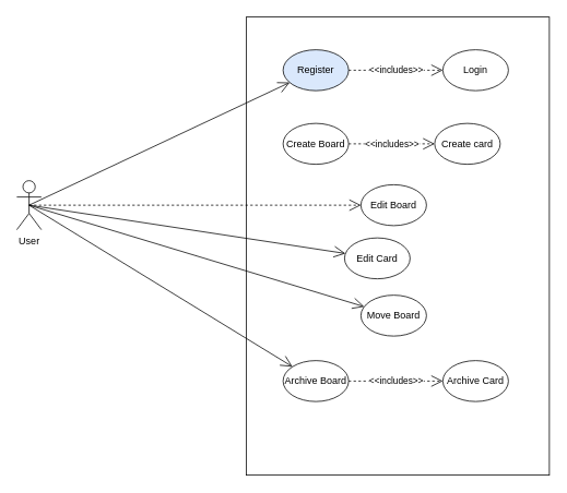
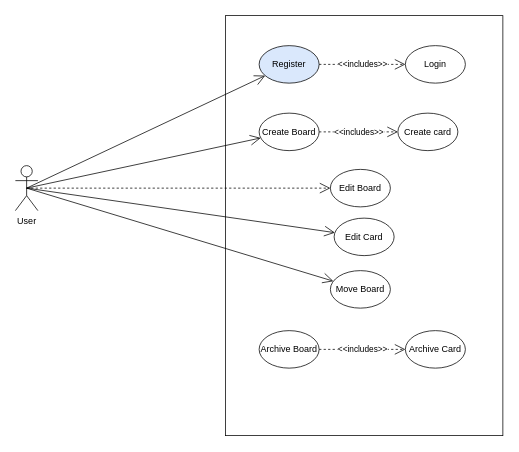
  <mxCell id="0" />
  <mxCell id="1" parent="0" />
  <mxCell id="2" value="" style="whiteSpace=wrap;html=1;" vertex="1" parent="1"><mxGeometry x="300" y="20" width="370" height="560" as="geometry" /></mxCell>
  <mxCell id="3" value="User&lt;div&gt;&lt;br&gt;&lt;/div&gt;" style="shape=umlActor;verticalLabelPosition=bottom;verticalAlign=top;html=1;outlineConnect=0;" vertex="1" parent="1"><mxGeometry x="20" y="220" width="30" height="60" as="geometry" /></mxCell>
  <mxCell id="4" value="Register" style="ellipse;whiteSpace=wrap;html=1;fillColor=#dae8fc;" vertex="1" parent="1"><mxGeometry x="345" y="60" width="80" height="50" as="geometry" /></mxCell>
  <mxCell id="5" value="Login" style="ellipse;whiteSpace=wrap;html=1;" vertex="1" parent="1"><mxGeometry x="540" y="60" width="80" height="50" as="geometry" /></mxCell>
  <mxCell id="6" value="&amp;lt;&amp;lt;includes&amp;gt;&amp;gt;" style="endArrow=open;endSize=12;dashed=1;html=1;rounded=0;" edge="1" parent="1" source="4" target="5"><mxGeometry width="160" relative="1" as="geometry"><mxPoint x="590" y="370" as="sourcePoint" /><mxPoint x="430" y="370" as="targetPoint" /></mxGeometry></mxCell>
  <mxCell id="7" value="" style="endArrow=open;endFill=1;endSize=12;html=1;rounded=0;exitX=0.5;exitY=0.5;exitDx=0;exitDy=0;exitPerimeter=0;" edge="1" parent="1" source="3" target="4"><mxGeometry width="160" relative="1" as="geometry"><mxPoint x="60" y="380" as="sourcePoint" /><mxPoint x="220" y="380" as="targetPoint" /></mxGeometry></mxCell>
  <mxCell id="8" value="Create Board" style="ellipse;whiteSpace=wrap;html=1;" vertex="1" parent="1"><mxGeometry x="345" y="150" width="80" height="50" as="geometry" /></mxCell>
  <mxCell id="9" value="&amp;lt;&amp;lt;includes&amp;gt;&amp;gt;" style="endArrow=open;endSize=12;dashed=1;html=1;rounded=0;" edge="1" parent="1" source="8" target="10"><mxGeometry width="160" relative="1" as="geometry"><mxPoint x="500" y="249.5" as="sourcePoint" /><mxPoint x="615" y="249.5" as="targetPoint" /></mxGeometry></mxCell>
  <mxCell id="10" value="Create card" style="ellipse;whiteSpace=wrap;html=1;" vertex="1" parent="1"><mxGeometry x="530" y="150" width="80" height="50" as="geometry" /></mxCell>
  <mxCell id="11" value="Edit Board" style="ellipse;whiteSpace=wrap;html=1;" vertex="1" parent="1"><mxGeometry x="440" y="225" width="80" height="50" as="geometry" /></mxCell>
- <mxCell id="12" value="Edit Card" style="ellipse;whiteSpace=wrap;html=1;" vertex="1" parent="1"><mxGeometry x="420" y="290" width="80" height="50" as="geometry" /></mxCell>
+ <mxCell id="12" value="Edit Card" style="ellipse;whiteSpace=wrap;html=1;" vertex="1" parent="1"><mxGeometry x="445" y="290" width="80" height="50" as="geometry" /></mxCell>
  <mxCell id="13" value="Move Board" style="ellipse;whiteSpace=wrap;html=1;" vertex="1" parent="1"><mxGeometry x="440" y="360" width="80" height="50" as="geometry" /></mxCell>
  <mxCell id="14" value="Archive Board" style="ellipse;whiteSpace=wrap;html=1;" vertex="1" parent="1"><mxGeometry x="345" y="440" width="80" height="50" as="geometry" /></mxCell>
  <mxCell id="15" value="Archive Card" style="ellipse;whiteSpace=wrap;html=1;" vertex="1" parent="1"><mxGeometry x="540" y="440" width="80" height="50" as="geometry" /></mxCell>
  <mxCell id="16" value="&amp;lt;&amp;lt;includes&amp;gt;&amp;gt;" style="endArrow=open;endSize=12;dashed=1;html=1;rounded=0;" edge="1" source="14" target="15" parent="1"><mxGeometry width="160" relative="1" as="geometry"><mxPoint x="495" y="479.5" as="sourcePoint" /><mxPoint x="610" y="479.5" as="targetPoint" /></mxGeometry></mxCell>
  <mxCell id="17" value="" style="endArrow=open;endFill=1;endSize=12;html=1;rounded=0;exitX=0.5;exitY=0.5;exitDx=0;exitDy=0;exitPerimeter=0;dashed=1;" edge="1" parent="1" source="3" target="11"><mxGeometry width="160" relative="1" as="geometry"><mxPoint x="45" y="260" as="sourcePoint" /><mxPoint x="357" y="193" as="targetPoint" /></mxGeometry></mxCell>
  <mxCell id="18" value="" style="endArrow=open;endFill=1;endSize=12;html=1;rounded=0;exitX=0.5;exitY=0.5;exitDx=0;exitDy=0;exitPerimeter=0;" edge="1" parent="1" source="3" target="12"><mxGeometry width="160" relative="1" as="geometry"><mxPoint x="45" y="260" as="sourcePoint" /><mxPoint x="450" y="260" as="targetPoint" /></mxGeometry></mxCell>
  <mxCell id="19" value="" style="endArrow=open;endFill=1;endSize=12;html=1;rounded=0;exitX=0.5;exitY=0.5;exitDx=0;exitDy=0;exitPerimeter=0;" edge="1" parent="1" source="3" target="13"><mxGeometry width="160" relative="1" as="geometry"><mxPoint x="45" y="260" as="sourcePoint" /><mxPoint x="451" y="328" as="targetPoint" /></mxGeometry></mxCell>
- <mxCell id="20" value="" style="endArrow=open;endFill=1;endSize=12;html=1;rounded=0;exitX=0.5;exitY=0.5;exitDx=0;exitDy=0;exitPerimeter=0;" edge="1" parent="1" source="3" target="14"><mxGeometry width="160" relative="1" as="geometry"><mxPoint x="45" y="260" as="sourcePoint" /><mxPoint x="454" y="384" as="targetPoint" /></mxGeometry></mxCell>
+ <mxCell id="20" value="" style="endArrow=open;endFill=1;endSize=12;html=1;rounded=0;exitX=0.5;exitY=0.5;exitDx=0;exitDy=0;exitPerimeter=0;" edge="1" parent="1" source="3" target="8"><mxGeometry width="160" relative="1" as="geometry"><mxPoint x="45" y="260" as="sourcePoint" /><mxPoint x="454" y="384" as="targetPoint" /></mxGeometry></mxCell>
